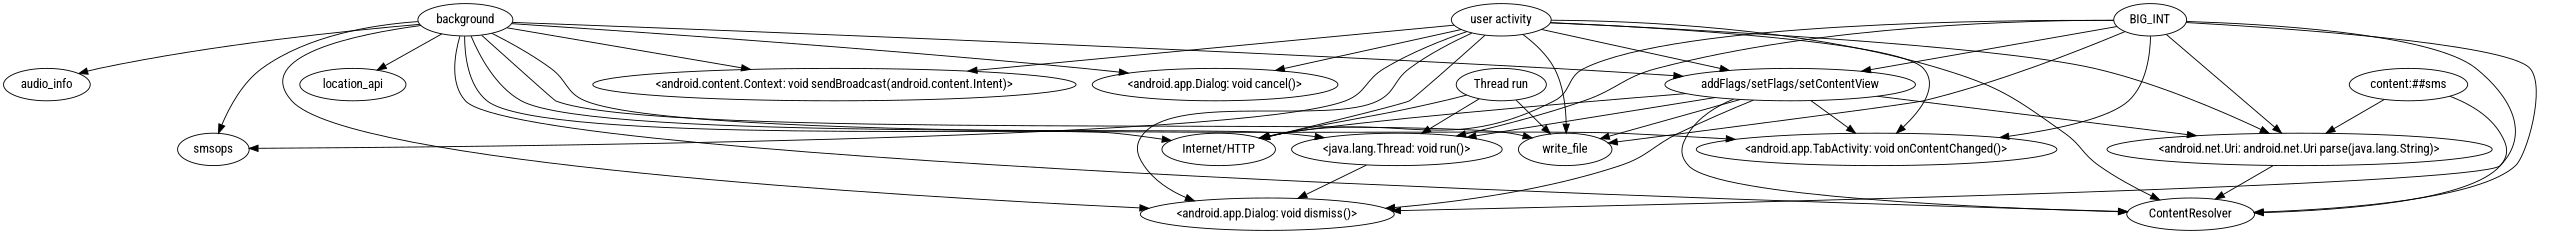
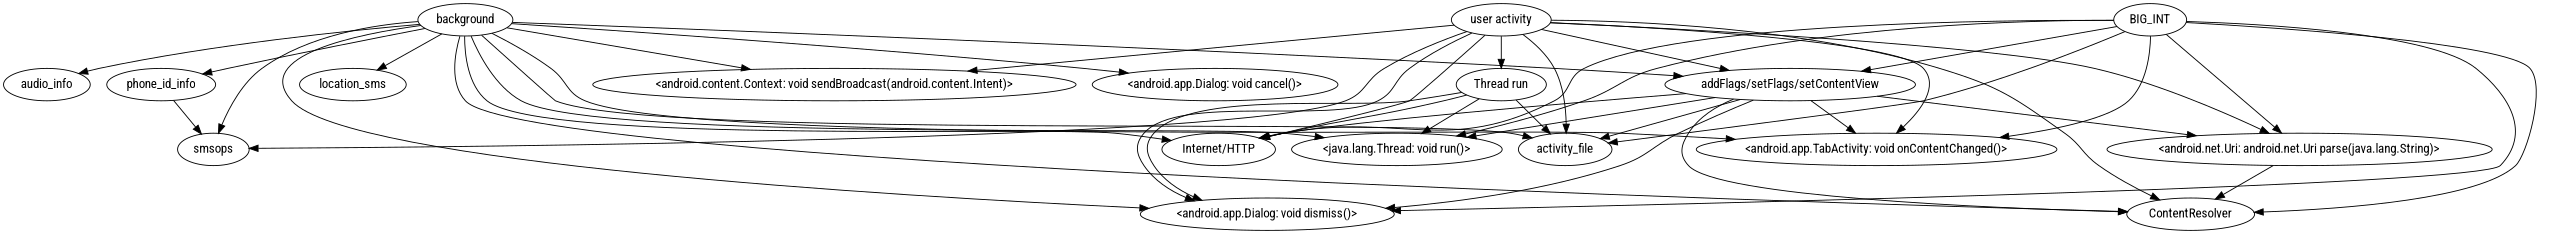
  strict digraph {
    fontname="Roboto Condensed"
    "graph"="{}"
    node [domain=library fontname="Roboto Condensed" type=SENSITIVE_METHOD]
    edge [deps=DATAFLOW fontname="Roboto Condensed" type=DEP]
    "<android.net.Uri: android.net.Uri parse(java.lang.String)>"
    ContentResolver [type=merged]
    "<java.lang.Thread: void run()>"
    "<android.app.TabActivity: void onContentChanged()>"
    BIG_INT [type=CONST_INT]
    "Internet/HTTP" [type=merged]
-   write_file [type=merged]
+   write_file [type=merged label=activity_file]
    "addFlags/setFlags/setContentView" [type=merged]
    "<android.app.Dialog: void dismiss()>"
-   "content:##sms" [type=CONST_STRING domain=""]
    smsops
    "<android.app.Dialog: void cancel()>"
    "<android.content.Context: void sendBroadcast(android.content.Intent)>"
+   phone_id_info [type=merged]
    background [type=entrypoint]
    audio_info [type=merged]
-   location_api [type=merged]
+   location_api [type=merged label=location_sms]
    "user activity" [type=entrypoint]
    "Thread run" [type=entrypoint]
    "<android.net.Uri: android.net.Uri parse(java.lang.String)>" -> ContentResolver
    BIG_INT -> "<android.net.Uri: android.net.Uri parse(java.lang.String)>" [deps="DATAFLOW-DOMINATE"]
    BIG_INT -> ContentResolver [deps="DATAFLOW-DOMINATE-DATAFLOW"]
    BIG_INT -> "<java.lang.Thread: void run()>" [deps="DATAFLOW-FROM_SENSITIVE_PARENT_TO_SENSITIVE_API-CALL-CALL-CALL-DATAFLOW-CALL-CALL-CALL-CALL"]
    BIG_INT -> "<android.app.TabActivity: void onContentChanged()>" [deps="DATAFLOW-FROM_SENSITIVE_PARENT_TO_SENSITIVE_API-CALL-CALL"]
    BIG_INT -> "Internet/HTTP"
    BIG_INT -> write_file [deps="DATAFLOW-FROM_SENSITIVE_PARENT_TO_SENSITIVE_API-CALL-CALL-CALL-DATAFLOW-CALL-CALL-CALL"]
    BIG_INT -> "addFlags/setFlags/setContentView"
    BIG_INT -> "<android.app.Dialog: void dismiss()>" [deps="DATAFLOW-FROM_SENSITIVE_PARENT_TO_SENSITIVE_API-CALL-CALL-CALL-DATAFLOW-CALL-CALL-CALL-CALL-CALL-CALL"]
    "addFlags/setFlags/setContentView" -> "<android.net.Uri: android.net.Uri parse(java.lang.String)>" [deps=DOMINATE]
    "addFlags/setFlags/setContentView" -> ContentResolver [deps="DOMINATE-DATAFLOW"]
    "addFlags/setFlags/setContentView" -> "<java.lang.Thread: void run()>" [deps="FROM_SENSITIVE_PARENT_TO_SENSITIVE_API-CALL-CALL-CALL-DATAFLOW-CALL-CALL-CALL-CALL"]
    "addFlags/setFlags/setContentView" -> "<android.app.TabActivity: void onContentChanged()>" [deps="FROM_SENSITIVE_PARENT_TO_SENSITIVE_API-CALL-CALL"]
    "addFlags/setFlags/setContentView" -> "Internet/HTTP" [deps="FROM_SENSITIVE_PARENT_TO_SENSITIVE_API-CALL-CALL-CALL-CALL-DATAFLOW-CALL"]
    "addFlags/setFlags/setContentView" -> write_file [deps="FROM_SENSITIVE_PARENT_TO_SENSITIVE_API-CALL-CALL-CALL-DATAFLOW-CALL-CALL-CALL"]
    "addFlags/setFlags/setContentView" -> "<android.app.Dialog: void dismiss()>" [deps="FROM_SENSITIVE_PARENT_TO_SENSITIVE_API-CALL-CALL-CALL-DATAFLOW-CALL-CALL-CALL-CALL-CALL-CALL"]
-   "content:##sms" -> "<android.net.Uri: android.net.Uri parse(java.lang.String)>"
-   "content:##sms" -> ContentResolver
+   phone_id_info -> smsops
    background -> ContentResolver [deps="FROM_SENSITIVE_PARENT_TO_SENSITIVE_API-CALL-CALL-DATAFLOW"]
    background -> "<java.lang.Thread: void run()>" [deps="FROM_SENSITIVE_PARENT_TO_SENSITIVE_API-CALL-CALL-DATAFLOW-CALL-CALL-CALL-CALL"]
    background -> "<android.app.TabActivity: void onContentChanged()>" [deps="FROM_SENSITIVE_PARENT_TO_SENSITIVE_API-CALL-CALL-FROM_SENSITIVE_PARENT_TO_SENSITIVE_API-CALL-CALL"]
    background -> "Internet/HTTP" [deps="FROM_SENSITIVE_PARENT_TO_SENSITIVE_API-CALL-CALL-DATAFLOW-CALL-CALL-CALL-DATAFLOW-CALL"]
    background -> write_file [deps="FROM_SENSITIVE_PARENT_TO_SENSITIVE_API-CALL-CALL-DATAFLOW-CALL-CALL-CALL"]
    background -> "addFlags/setFlags/setContentView" [deps="FROM_SENSITIVE_PARENT_TO_SENSITIVE_API-CALL-CALL"]
    background -> "<android.app.Dialog: void dismiss()>" [deps="FROM_SENSITIVE_PARENT_TO_SENSITIVE_API-CALL-CALL-DATAFLOW-CALL-CALL-CALL-CALL-CALL-CALL"]
    background -> smsops [deps="FROM_SENSITIVE_PARENT_TO_SENSITIVE_API-CALL"]
    background -> "<android.app.Dialog: void cancel()>" [deps=FROM_SENSITIVE_PARENT_TO_SENSITIVE_API]
    background -> "<android.content.Context: void sendBroadcast(android.content.Intent)>" [deps="FROM_SENSITIVE_PARENT_TO_SENSITIVE_API-CALL-CALL-DOMINATE"]
+   background -> phone_id_info [deps="FROM_SENSITIVE_PARENT_TO_SENSITIVE_API-CALL"]
    background -> audio_info [deps="FROM_SENSITIVE_PARENT_TO_SENSITIVE_API-CALL-CALL"]
    background -> location_api [deps="FROM_SENSITIVE_PARENT_TO_SENSITIVE_API-CALL-CALL"]
    "user activity" -> "<android.net.Uri: android.net.Uri parse(java.lang.String)>" [deps="FROM_SENSITIVE_PARENT_TO_SENSITIVE_API-CALL-CALL-CALL-CALL-CALL-CALL-CALL-DOMINATE"]
    "user activity" -> ContentResolver [deps="FROM_SENSITIVE_PARENT_TO_SENSITIVE_API-CALL-CALL-CALL-CALL-CALL-CALL-CALL-DOMINATE-DATAFLOW"]
    "user activity" -> "<android.app.TabActivity: void onContentChanged()>" [deps="FROM_SENSITIVE_PARENT_TO_SENSITIVE_API-CALL-CALL-CALL-CALL-CALL-CALL-CALL-FROM_SENSITIVE_PARENT_TO_SENSITIVE_API-CALL-CALL"]
    "user activity" -> "Internet/HTTP" [deps="FROM_SENSITIVE_PARENT_TO_SENSITIVE_API-CALL-CALL-CALL-DATAFLOW-CALL-DATAFLOW-CALL"]
    "user activity" -> write_file [deps="FROM_SENSITIVE_PARENT_TO_SENSITIVE_API-CALL-CALL-CALL-DATAFLOW-CALL-CALL-CALL"]
    "user activity" -> "addFlags/setFlags/setContentView" [deps="FROM_SENSITIVE_PARENT_TO_SENSITIVE_API-CALL-CALL-CALL-CALL-CALL-CALL-CALL"]
    "user activity" -> "<android.app.Dialog: void dismiss()>" [deps="FROM_SENSITIVE_PARENT_TO_SENSITIVE_API-CALL-CALL-CALL-DATAFLOW-CALL-CALL-CALL-CALL-CALL-CALL"]
    "user activity" -> smsops [deps="FROM_SENSITIVE_PARENT_TO_SENSITIVE_API-CALL"]
-   "user activity" -> "<android.app.Dialog: void cancel()>" [deps="FROM_SENSITIVE_PARENT_TO_SENSITIVE_API-CALL"]
+   "user activity" -> "Thread run" [deps="FROM_SENSITIVE_PARENT_TO_SENSITIVE_API-CALL"]
    "user activity" -> "<android.content.Context: void sendBroadcast(android.content.Intent)>" [deps="FROM_SENSITIVE_PARENT_TO_SENSITIVE_API-CALL-DOMINATE"]
    "Thread run" -> "<java.lang.Thread: void run()>" [deps=FROM_SENSITIVE_PARENT_TO_SENSITIVE_API]
    "Thread run" -> "Internet/HTTP" [deps="FROM_SENSITIVE_PARENT_TO_SENSITIVE_API-CALL-CALL"]
    "Thread run" -> write_file [deps="FROM_SENSITIVE_PARENT_TO_SENSITIVE_API-CALL"]
-   "<java.lang.Thread: void run()>" -> "<android.app.Dialog: void dismiss()>" [deps="FROM_SENSITIVE_PARENT_TO_SENSITIVE_API-CALL-CALL"]
+   "Thread run" -> "<android.app.Dialog: void dismiss()>" [deps="FROM_SENSITIVE_PARENT_TO_SENSITIVE_API-CALL-CALL"]
  }
